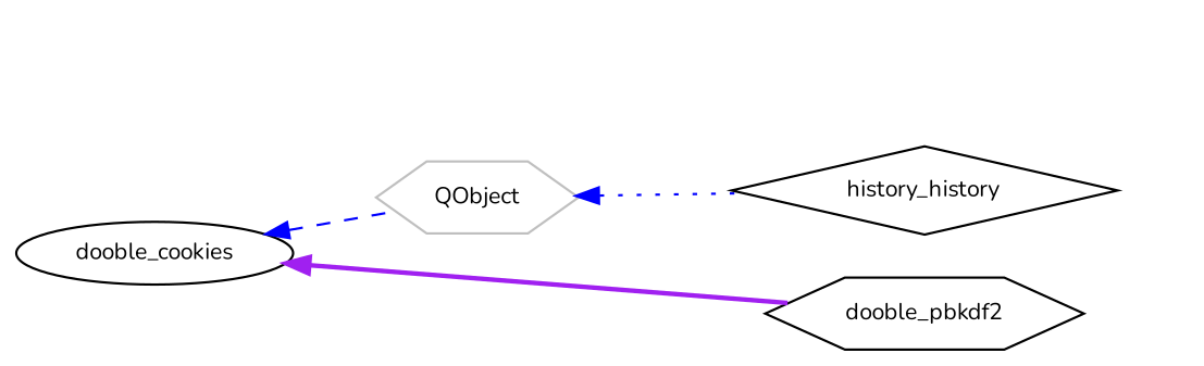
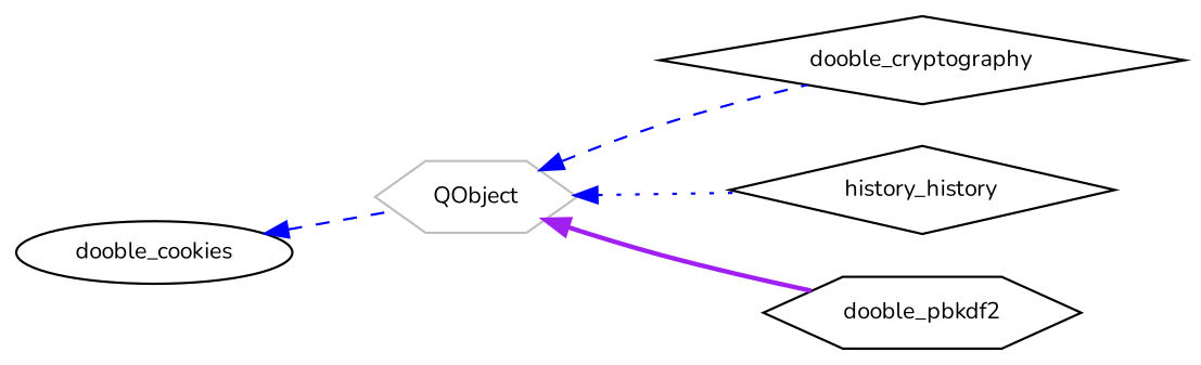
  digraph {
    fontname=Nunito
    rankdir=LR
    node [color=black fillcolor=white fontname=Nunito fontsize=10 shape=hexagon style=filled]
    edge [color=blue dir=back fontname=Nunito fontsize=10 labelfontname=Helvetica labelfontsize=10 style=dashed]
    n1 [color=grey75 height=0.2 label=QObject width=0.4]
+   n2 [height=0.2 label=dooble_cryptography shape=diamond width=0.4]
    n3 [height=0.2 label=history_history shape=diamond width=0.4]
    n4 [height=0.2 label=dooble_pbkdf2 width=0.4]
    n5 [height=0.2 label=dooble_cookies shape=ellipse width=0.4]
+   n1 -> n2
    n1 -> n3 [style=dotted]
-   n5 -> n4 [color=purple style=bold]
+   n1 -> n4 [color=purple style=bold]
    n5 -> n1
  }
